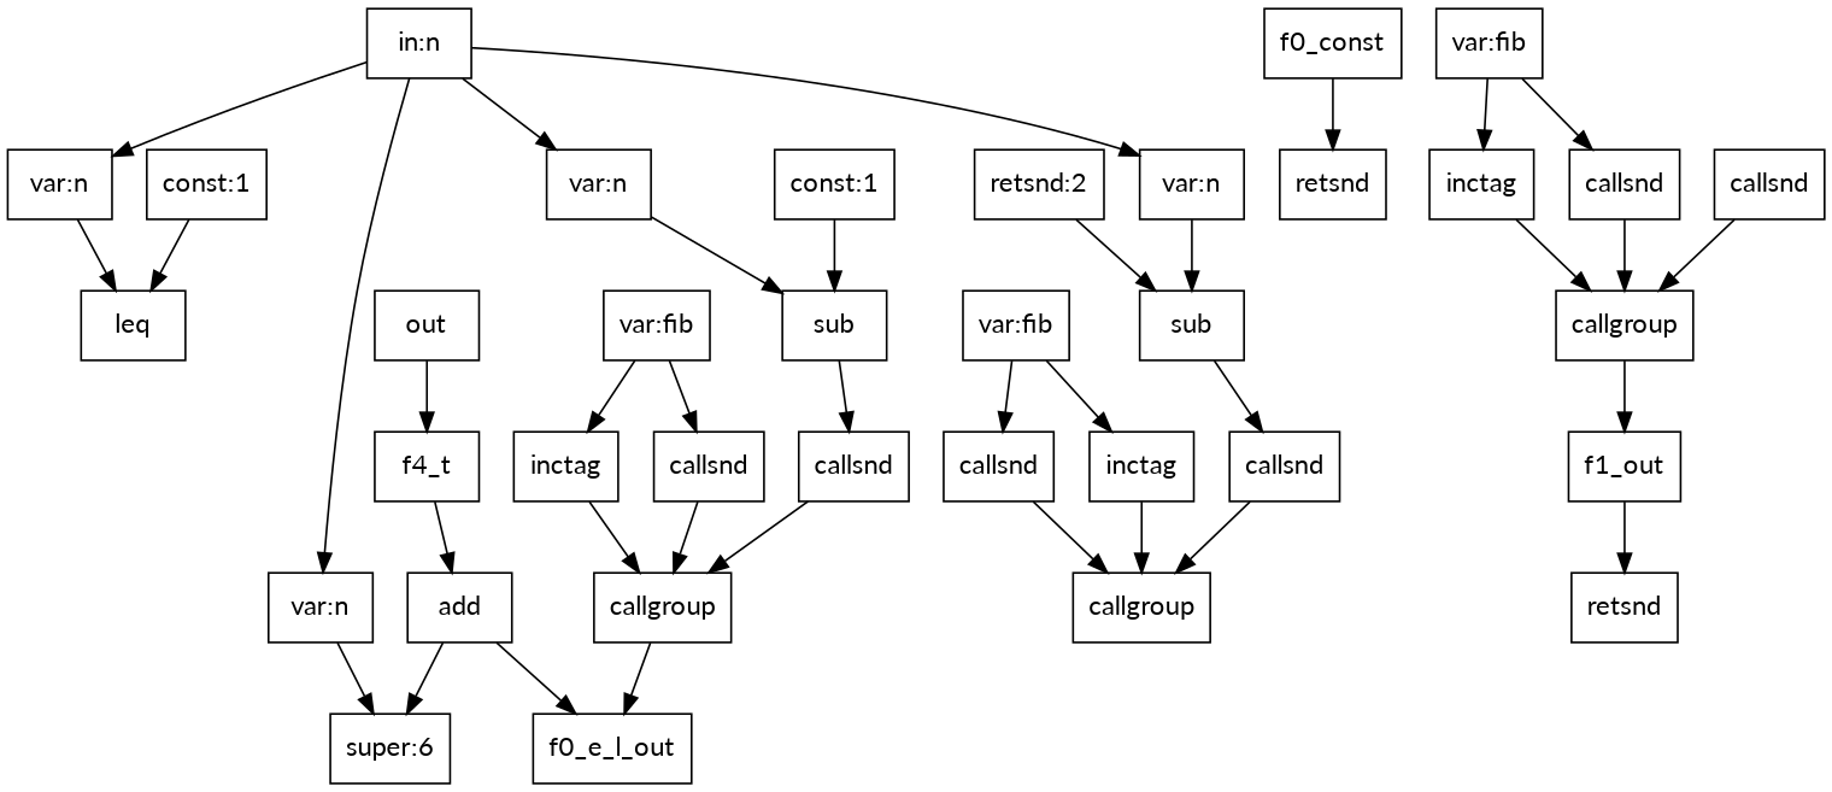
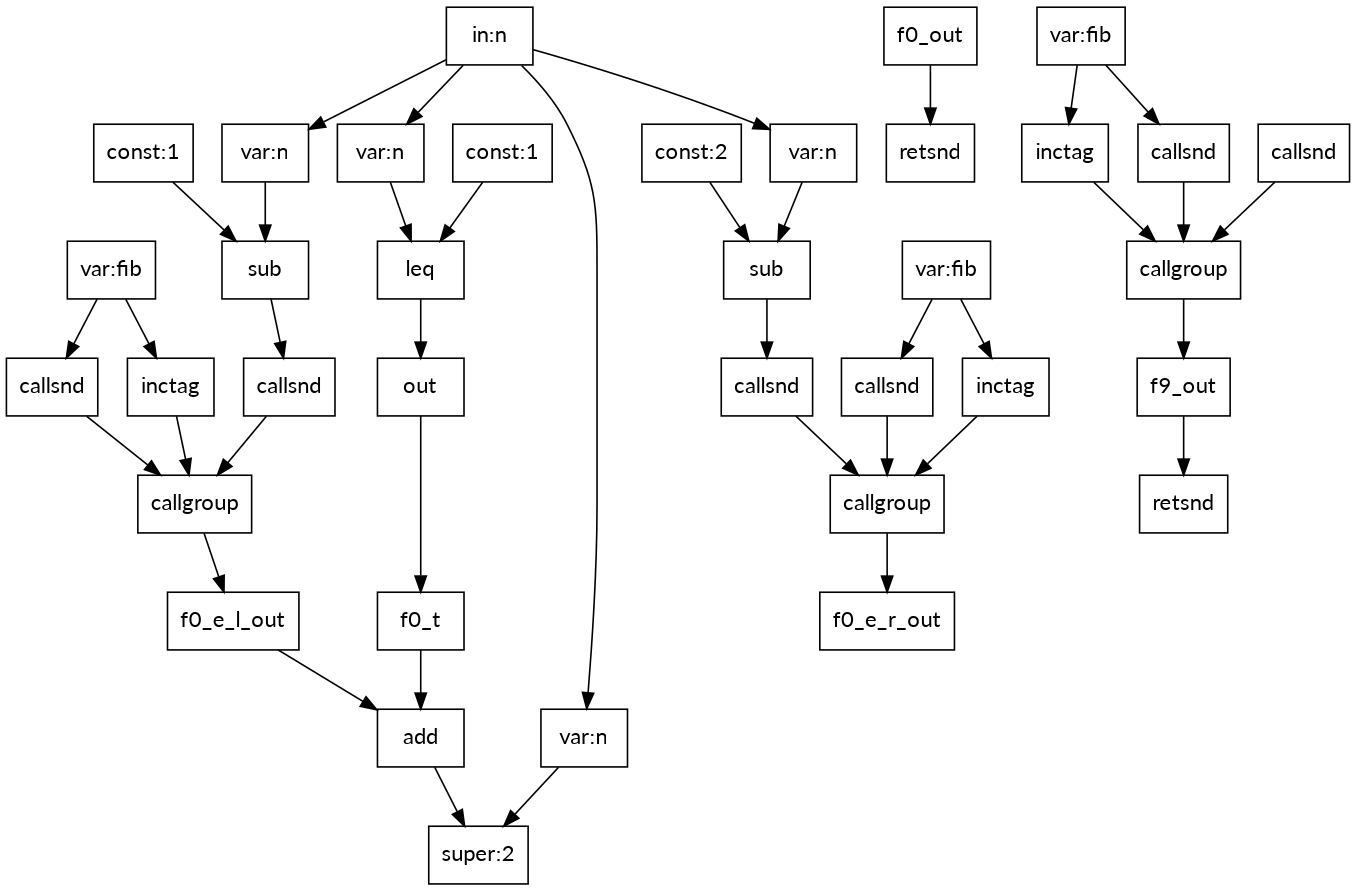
  digraph {
    fontname=Lato
    node [fontname=Lato shape=record]
    edge [fontname=Lato]
    n1 [label="in:n"]
    n2 [label="var:n"]
    n3 [label="var:n"]
    n4 [label="var:n"]
    n5 [label="var:n"]
    n6 [label=leq]
-   n7 [label="super:6"]
+   n7 [label="super:2"]
    n8 [label=sub]
    n9 [label=sub]
    n10 [label=out]
    n11 [label="const:1"]
-   f0_t [label=f4_t]
+   f0_t
    n13 [label=add]
    n14 [label="var:fib"]
    n15 [label=inctag]
    n16 [label=callsnd]
    n17 [label=callgroup]
    n18 [label=callsnd]
    n19 [label="const:1"]
    f0_e_l_out
    n21 [label="var:fib"]
    n22 [label=inctag]
    n23 [label=callsnd]
    n24 [label=callgroup]
    n25 [label=callsnd]
-   n26 [label="retsnd:2"]
+   n26 [label="const:2"]
+   f0_e_r_out
    n28 [label=retsnd]
-   f0_out [label=f0_const]
+   f0_out
    n30 [label="var:fib"]
    n31 [label=inctag]
    n32 [label=callsnd]
    n33 [label=callgroup]
    n34 [label=callsnd]
-   f1_out
+   f1_out [label=f9_out]
    n36 [label=retsnd]
    n1 -> n2
    n1 -> n3
    n1 -> n4
    n1 -> n5
    n2 -> n6
    n3 -> n7
    n4 -> n8
    n5 -> n9
+   n6 -> n10
    n8 -> n18
    n9 -> n25
    n10 -> f0_t
    n11 -> n6
    f0_t -> n13
    n13 -> n7
    n14 -> n15
    n14 -> n16
    n15 -> n17
    n16 -> n17
    n17 -> f0_e_l_out
    n18 -> n17
    n19 -> n8
-   n13 -> f0_e_l_out
+   f0_e_l_out -> n13
    n21 -> n22
    n21 -> n23
    n22 -> n24
    n23 -> n24
+   n24 -> f0_e_r_out
    n25 -> n24
    n26 -> n9
    f0_out -> n28
    n30 -> n31
    n30 -> n32
    n31 -> n33
    n32 -> n33
    n33 -> f1_out
    n34 -> n33
    f1_out -> n36
  }
